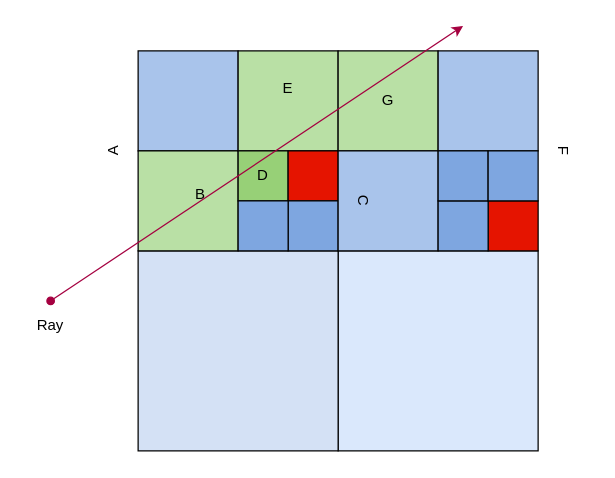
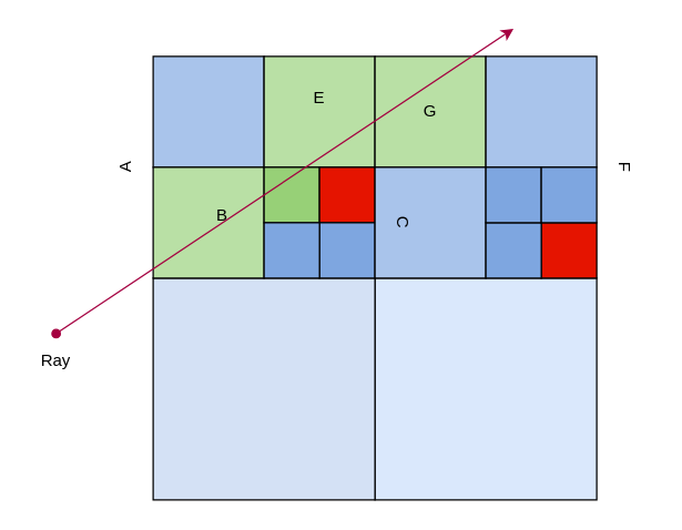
  <mxCell id="0" />
  <mxCell id="1" parent="0" />
  <mxCell id="2" value="" style="whiteSpace=wrap;html=1;aspect=fixed;fillColor=#dae8fc;strokeColor=#000000;" vertex="1" parent="1"><mxGeometry x="270" y="200" width="160" height="160" as="geometry" /></mxCell>
  <mxCell id="3" value="" style="whiteSpace=wrap;html=1;aspect=fixed;fillColor=#D4E1F5;strokeColor=#000000;" vertex="1" parent="1"><mxGeometry x="110" y="200" width="160" height="160" as="geometry" /></mxCell>
  <mxCell id="4" value="" style="whiteSpace=wrap;html=1;aspect=fixed;fillColor=#A9C4EB;strokeColor=#000000;" vertex="1" parent="1"><mxGeometry x="110" y="40" width="80" height="80" as="geometry" /></mxCell>
  <mxCell id="5" value="" style="whiteSpace=wrap;html=1;aspect=fixed;fillColor=#B9E0A5;strokeColor=#000000;gradientColor=none;" vertex="1" parent="1"><mxGeometry x="110" y="120" width="80" height="80" as="geometry" /></mxCell>
  <mxCell id="6" value="" style="whiteSpace=wrap;html=1;aspect=fixed;fillColor=#B9E0A5;" vertex="1" parent="1"><mxGeometry x="190" y="40" width="80" height="80" as="geometry" /></mxCell>
  <mxCell id="7" value="" style="whiteSpace=wrap;html=1;aspect=fixed;fillColor=#97D077;" vertex="1" parent="1"><mxGeometry x="190" y="120" width="40" height="40" as="geometry" /></mxCell>
  <mxCell id="8" value="" style="whiteSpace=wrap;html=1;aspect=fixed;fillColor=#e51400;strokeColor=#000000;fontColor=#ffffff;" vertex="1" parent="1"><mxGeometry x="230" y="120" width="40" height="40" as="geometry" /></mxCell>
  <mxCell id="9" value="" style="whiteSpace=wrap;html=1;aspect=fixed;fillColor=#7EA6E0;strokeColor=#000000;" vertex="1" parent="1"><mxGeometry x="230" y="160" width="40" height="40" as="geometry" /></mxCell>
  <mxCell id="10" value="" style="whiteSpace=wrap;html=1;aspect=fixed;fillColor=#7EA6E0;strokeColor=#000000;" vertex="1" parent="1"><mxGeometry x="190" y="160" width="40" height="40" as="geometry" /></mxCell>
  <mxCell id="11" value="B" style="text;html=1;strokeColor=none;fillColor=none;align=center;verticalAlign=middle;whiteSpace=wrap;rounded=0;" vertex="1" parent="1"><mxGeometry x="140" y="145" width="40" height="20" as="geometry" /></mxCell>
  <mxCell id="12" value="A" style="text;html=1;strokeColor=none;fillColor=none;align=center;verticalAlign=middle;whiteSpace=wrap;rounded=0;rotation=270;" vertex="1" parent="1"><mxGeometry x="70" y="110" width="40" height="20" as="geometry" /></mxCell>
- <mxCell id="13" value="D" style="text;html=1;strokeColor=none;fillColor=none;align=center;verticalAlign=middle;whiteSpace=wrap;rounded=0;" vertex="1" parent="1"><mxGeometry x="190" y="130" width="40" height="20" as="geometry" /></mxCell>
  <mxCell id="14" value="E" style="text;html=1;strokeColor=none;fillColor=none;align=center;verticalAlign=middle;whiteSpace=wrap;rounded=0;" vertex="1" parent="1"><mxGeometry x="210" y="60" width="40" height="20" as="geometry" /></mxCell>
  <mxCell id="15" value="Ray" style="text;html=1;strokeColor=none;fillColor=none;align=center;verticalAlign=middle;whiteSpace=wrap;rounded=0;" vertex="1" parent="1"><mxGeometry x="20" y="250" width="40" height="20" as="geometry" /></mxCell>
  <mxCell id="16" value="G&lt;span style=&quot;color: rgba(0 , 0 , 0 , 0) ; font-family: monospace ; font-size: 0px&quot;&gt;%3CmxGraphModel%3E%3Croot%3E%3CmxCell%20id%3D%220%22%2F%3E%3CmxCell%20id%3D%221%22%20parent%3D%220%22%2F%3E%3CmxCell%20id%3D%222%22%20value%3D%22C%22%20style%3D%22text%3Bhtml%3D1%3BstrokeColor%3Dnone%3BfillColor%3Dnone%3Balign%3Dcenter%3BverticalAlign%3Dmiddle%3BwhiteSpace%3Dwrap%3Brounded%3D0%3Brotation%3D90%3B%22%20vertex%3D%221%22%20parent%3D%221%22%3E%3CmxGeometry%20x%3D%22400%22%20y%3D%22270%22%20width%3D%2240%22%20height%3D%2220%22%20as%3D%22geometry%22%2F%3E%3C%2FmxCell%3E%3C%2Froot%3E%3C%2FmxGraphModel%3E&lt;/span&gt;" style="whiteSpace=wrap;html=1;aspect=fixed;fillColor=#B9E0A5;" vertex="1" parent="1"><mxGeometry x="270" y="40" width="80" height="80" as="geometry" /></mxCell>
  <mxCell id="17" value="" style="endArrow=classic;html=1;endFill=1;startArrow=oval;startFill=1;fillColor=#d80073;strokeColor=#A50040;" edge="1" parent="1"><mxGeometry width="50" height="50" relative="1" as="geometry"><mxPoint x="40" y="240" as="sourcePoint" /><mxPoint x="370" y="20" as="targetPoint" /></mxGeometry></mxCell>
  <mxCell id="18" value="" style="whiteSpace=wrap;html=1;aspect=fixed;fillColor=#A9C4EB;strokeColor=#000000;" vertex="1" parent="1"><mxGeometry x="350" y="40" width="80" height="80" as="geometry" /></mxCell>
  <mxCell id="19" value="" style="whiteSpace=wrap;html=1;aspect=fixed;fillColor=#A9C4EB;strokeColor=#000000;" vertex="1" parent="1"><mxGeometry x="270" y="120" width="80" height="80" as="geometry" /></mxCell>
  <mxCell id="20" value="C" style="text;html=1;strokeColor=none;fillColor=none;align=center;verticalAlign=middle;whiteSpace=wrap;rounded=0;rotation=90;" vertex="1" parent="1"><mxGeometry x="270" y="150" width="40" height="20" as="geometry" /></mxCell>
  <mxCell id="21" value="F" style="text;html=1;strokeColor=none;fillColor=none;align=center;verticalAlign=middle;whiteSpace=wrap;rounded=0;rotation=90;" vertex="1" parent="1"><mxGeometry x="430" y="110" width="40" height="20" as="geometry" /></mxCell>
  <mxCell id="22" value="" style="whiteSpace=wrap;html=1;aspect=fixed;fillColor=#e51400;strokeColor=#000000;fontColor=#ffffff;" vertex="1" parent="1"><mxGeometry x="390" y="160" width="40" height="40" as="geometry" /></mxCell>
  <mxCell id="23" value="" style="whiteSpace=wrap;html=1;aspect=fixed;fillColor=#7EA6E0;strokeColor=#000000;" vertex="1" parent="1"><mxGeometry x="350" y="160" width="40" height="40" as="geometry" /></mxCell>
  <mxCell id="24" value="" style="whiteSpace=wrap;html=1;aspect=fixed;fillColor=#7EA6E0;strokeColor=#000000;" vertex="1" parent="1"><mxGeometry x="350" y="120" width="40" height="40" as="geometry" /></mxCell>
  <mxCell id="25" value="" style="whiteSpace=wrap;html=1;aspect=fixed;fillColor=#7EA6E0;strokeColor=#000000;" vertex="1" parent="1"><mxGeometry x="390" y="120" width="40" height="40" as="geometry" /></mxCell>
